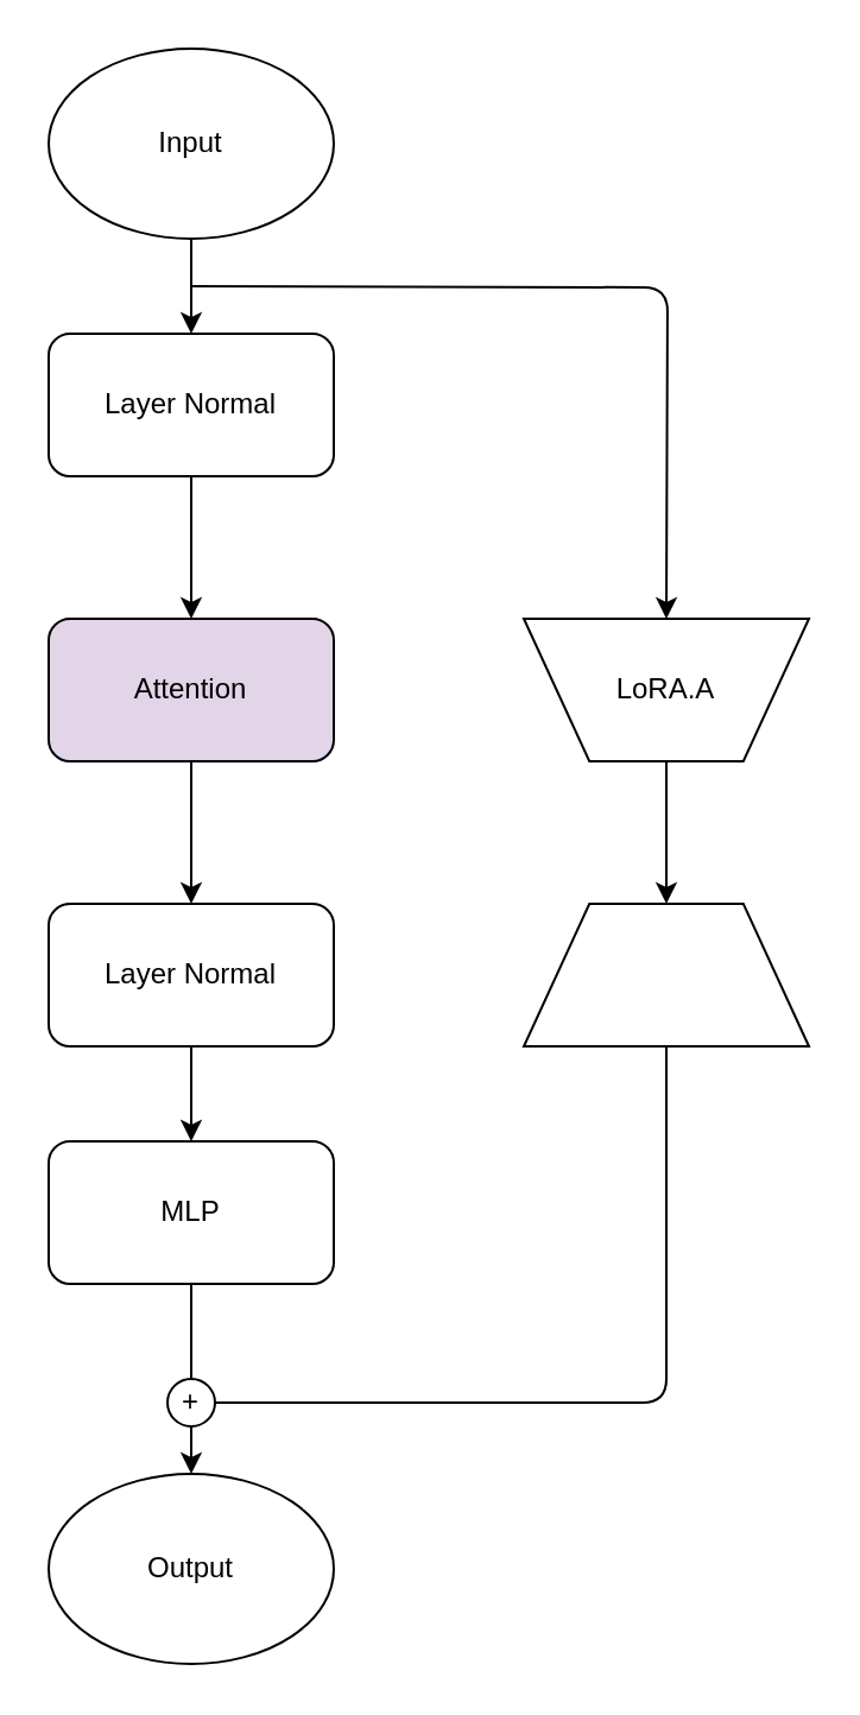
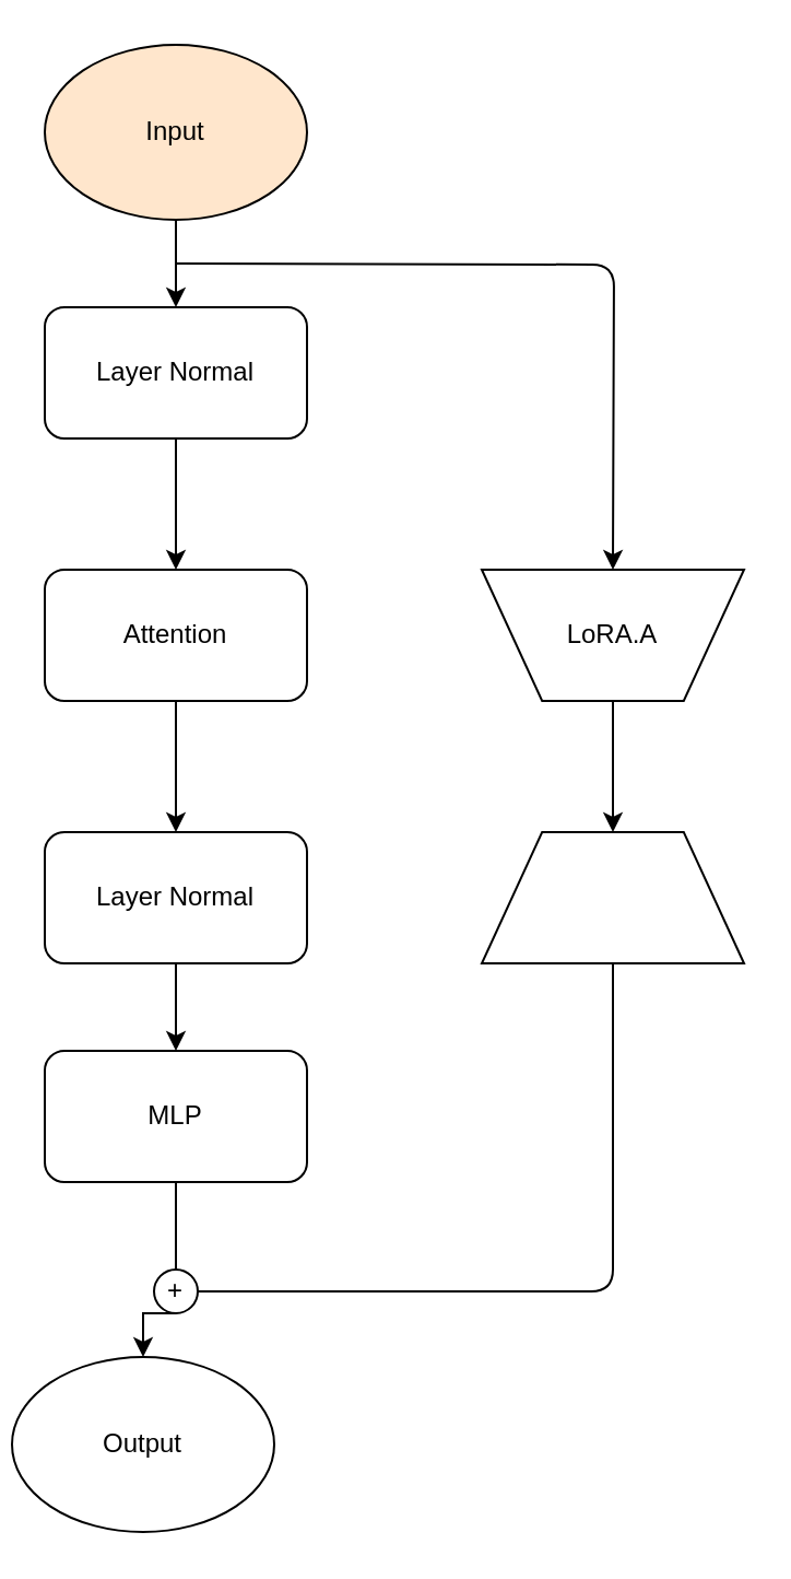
  <mxCell id="0" />
  <mxCell id="1" parent="0" />
  <mxCell id="2" style="edgeStyle=orthogonalEdgeStyle;rounded=0;orthogonalLoop=1;jettySize=auto;html=1;" edge="1" parent="1" source="3" target="5"><mxGeometry relative="1" as="geometry" /></mxCell>
- <mxCell id="3" value="Input" style="ellipse;whiteSpace=wrap;html=1;" vertex="1" parent="1"><mxGeometry x="20" y="20" width="120" height="80" as="geometry" /></mxCell>
+ <mxCell id="3" value="Input" style="ellipse;whiteSpace=wrap;html=1;fillColor=#ffe6cc;" vertex="1" parent="1"><mxGeometry x="20" y="20" width="120" height="80" as="geometry" /></mxCell>
  <mxCell id="4" style="edgeStyle=orthogonalEdgeStyle;rounded=0;orthogonalLoop=1;jettySize=auto;html=1;entryX=0.5;entryY=0;entryDx=0;entryDy=0;" edge="1" parent="1" source="5" target="7"><mxGeometry relative="1" as="geometry" /></mxCell>
  <mxCell id="5" value="Layer Normal" style="rounded=1;whiteSpace=wrap;html=1;" vertex="1" parent="1"><mxGeometry x="20" y="140" width="120" height="60" as="geometry" /></mxCell>
  <mxCell id="6" style="edgeStyle=orthogonalEdgeStyle;rounded=0;orthogonalLoop=1;jettySize=auto;html=1;exitX=0.5;exitY=1;exitDx=0;exitDy=0;entryX=0.5;entryY=0;entryDx=0;entryDy=0;" edge="1" parent="1" source="7" target="9"><mxGeometry relative="1" as="geometry" /></mxCell>
- <mxCell id="7" value="Attention" style="rounded=1;whiteSpace=wrap;html=1;fillColor=#e1d5e7;" vertex="1" parent="1"><mxGeometry x="20" y="260" width="120" height="60" as="geometry" /></mxCell>
+ <mxCell id="7" value="Attention" style="rounded=1;whiteSpace=wrap;html=1;" vertex="1" parent="1"><mxGeometry x="20" y="260" width="120" height="60" as="geometry" /></mxCell>
  <mxCell id="8" style="edgeStyle=orthogonalEdgeStyle;rounded=0;orthogonalLoop=1;jettySize=auto;html=1;exitX=0.5;exitY=1;exitDx=0;exitDy=0;entryX=0.5;entryY=0;entryDx=0;entryDy=0;" edge="1" parent="1" source="9" target="11"><mxGeometry relative="1" as="geometry" /></mxCell>
  <mxCell id="9" value="Layer Normal" style="rounded=1;whiteSpace=wrap;html=1;" vertex="1" parent="1"><mxGeometry x="20" y="380" width="120" height="60" as="geometry" /></mxCell>
  <mxCell id="10" style="edgeStyle=orthogonalEdgeStyle;rounded=0;orthogonalLoop=1;jettySize=auto;html=1;exitX=0.5;exitY=1;exitDx=0;exitDy=0;entryX=0.5;entryY=0;entryDx=0;entryDy=0;" edge="1" parent="1" source="19" target="12"><mxGeometry relative="1" as="geometry" /></mxCell>
  <mxCell id="11" value="MLP" style="rounded=1;whiteSpace=wrap;html=1;" vertex="1" parent="1"><mxGeometry x="20" y="480" width="120" height="60" as="geometry" /></mxCell>
- <mxCell id="12" value="Output" style="ellipse;whiteSpace=wrap;html=1;" vertex="1" parent="1"><mxGeometry x="20" y="620" width="120" height="80" as="geometry" /></mxCell>
+ <mxCell id="12" value="Output" style="ellipse;whiteSpace=wrap;html=1;" vertex="1" parent="1"><mxGeometry x="5" y="620" width="120" height="80" as="geometry" /></mxCell>
  <mxCell id="13" value="" style="endArrow=classic;html=1;rounded=1;strokeColor=default;edgeStyle=orthogonalEdgeStyle;" edge="1" parent="1"><mxGeometry width="50" height="50" relative="1" as="geometry"><mxPoint x="80" y="120" as="sourcePoint" /><mxPoint x="280" y="260" as="targetPoint" /></mxGeometry></mxCell>
  <mxCell id="14" style="edgeStyle=orthogonalEdgeStyle;rounded=0;orthogonalLoop=1;jettySize=auto;html=1;entryX=0.5;entryY=1;entryDx=0;entryDy=0;" edge="1" parent="1" source="15" target="16"><mxGeometry relative="1" as="geometry" /></mxCell>
  <mxCell id="15" value="LoRA.A" style="verticalLabelPosition=middle;verticalAlign=middle;html=1;shape=trapezoid;perimeter=trapezoidPerimeter;whiteSpace=wrap;size=0.23;arcSize=10;flipV=1;labelPosition=center;align=center;" vertex="1" parent="1"><mxGeometry x="220" y="260" width="120" height="60" as="geometry" /></mxCell>
  <mxCell id="16" value="" style="verticalLabelPosition=middle;verticalAlign=middle;html=1;shape=trapezoid;perimeter=trapezoidPerimeter;whiteSpace=wrap;size=0.23;arcSize=10;flipV=1;labelPosition=center;align=center;rotation=-180;" vertex="1" parent="1"><mxGeometry x="220" y="380" width="120" height="60" as="geometry" /></mxCell>
  <mxCell id="17" value="" style="endArrow=none;html=1;rounded=1;entryX=0.5;entryY=0;entryDx=0;entryDy=0;edgeStyle=orthogonalEdgeStyle;" edge="1" parent="1" source="19" target="16"><mxGeometry width="50" height="50" relative="1" as="geometry"><mxPoint x="80" y="590" as="sourcePoint" /><mxPoint x="350" y="510" as="targetPoint" /></mxGeometry></mxCell>
  <mxCell id="18" value="" style="endArrow=none;html=1;rounded=1;entryX=0.5;entryY=0;entryDx=0;entryDy=0;edgeStyle=orthogonalEdgeStyle;" edge="1" parent="1" target="19"><mxGeometry width="50" height="50" relative="1" as="geometry"><mxPoint x="80" y="590" as="sourcePoint" /><mxPoint x="280" y="440" as="targetPoint" /></mxGeometry></mxCell>
  <mxCell id="19" value="" style="verticalLabelPosition=bottom;verticalAlign=top;html=1;shape=mxgraph.flowchart.on-page_reference;" vertex="1" parent="1"><mxGeometry x="70" y="580" width="20" height="20" as="geometry" /></mxCell>
  <mxCell id="20" value="" style="endArrow=none;html=1;rounded=0;entryX=0.5;entryY=1;entryDx=0;entryDy=0;exitX=0.5;exitY=0;exitDx=0;exitDy=0;exitPerimeter=0;" edge="1" parent="1" source="19" target="11"><mxGeometry width="50" height="50" relative="1" as="geometry"><mxPoint x="190" y="550" as="sourcePoint" /><mxPoint x="240" y="500" as="targetPoint" /></mxGeometry></mxCell>
  <mxCell id="21" value="+" style="text;html=1;strokeColor=none;fillColor=none;align=center;verticalAlign=middle;whiteSpace=wrap;rounded=0;" vertex="1" parent="1"><mxGeometry x="65" y="582.5" width="30" height="15" as="geometry" /></mxCell>
